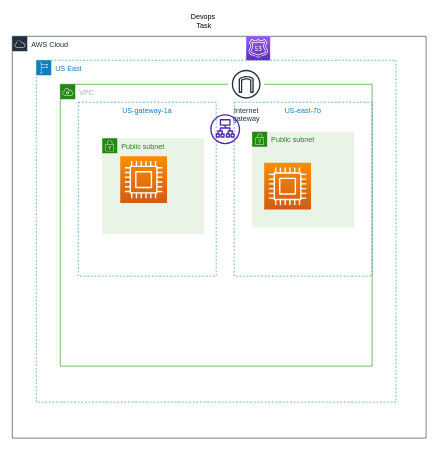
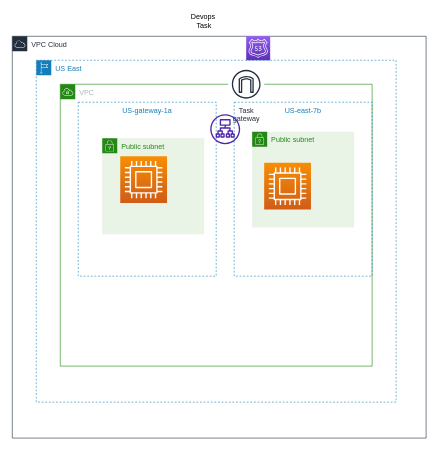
  <mxCell id="0" />
  <mxCell id="1" parent="0" />
- <mxCell id="2" value="AWS Cloud" style="points=[[0,0],[0.25,0],[0.5,0],[0.75,0],[1,0],[1,0.25],[1,0.5],[1,0.75],[1,1],[0.75,1],[0.5,1],[0.25,1],[0,1],[0,0.75],[0,0.5],[0,0.25]];outlineConnect=0;gradientColor=none;html=1;whiteSpace=wrap;fontSize=12;fontStyle=0;container=1;pointerEvents=0;collapsible=0;recursiveResize=0;shape=mxgraph.aws4.group;grIcon=mxgraph.aws4.group_aws_cloud;strokeColor=#232F3E;fillColor=none;verticalAlign=top;align=left;spacingLeft=30;fontColor=#232F3E;dashed=0;" vertex="1" parent="1"><mxGeometry x="20" y="60" width="690" height="670" as="geometry" /></mxCell>
+ <mxCell id="2" value="VPC Cloud" style="points=[[0,0],[0.25,0],[0.5,0],[0.75,0],[1,0],[1,0.25],[1,0.5],[1,0.75],[1,1],[0.75,1],[0.5,1],[0.25,1],[0,1],[0,0.75],[0,0.5],[0,0.25]];outlineConnect=0;gradientColor=none;html=1;whiteSpace=wrap;fontSize=12;fontStyle=0;container=1;pointerEvents=0;collapsible=0;recursiveResize=0;shape=mxgraph.aws4.group;grIcon=mxgraph.aws4.group_aws_cloud;strokeColor=#232F3E;fillColor=none;verticalAlign=top;align=left;spacingLeft=30;fontColor=#232F3E;dashed=0;" vertex="1" parent="1"><mxGeometry x="20" y="60" width="690" height="670" as="geometry" /></mxCell>
  <mxCell id="3" value="" style="sketch=0;points=[[0,0,0],[0.25,0,0],[0.5,0,0],[0.75,0,0],[1,0,0],[0,1,0],[0.25,1,0],[0.5,1,0],[0.75,1,0],[1,1,0],[0,0.25,0],[0,0.5,0],[0,0.75,0],[1,0.25,0],[1,0.5,0],[1,0.75,0]];outlineConnect=0;fontColor=#232F3E;gradientColor=#945DF2;gradientDirection=north;fillColor=#5A30B5;strokeColor=#ffffff;dashed=0;verticalLabelPosition=bottom;verticalAlign=top;align=center;html=1;fontSize=12;fontStyle=0;aspect=fixed;shape=mxgraph.aws4.resourceIcon;resIcon=mxgraph.aws4.route_53;" vertex="1" parent="2"><mxGeometry x="390" width="40" height="40" as="geometry" /></mxCell>
  <mxCell id="4" value="Devops&amp;nbsp; Task" style="text;html=1;strokeColor=none;fillColor=none;align=center;verticalAlign=middle;whiteSpace=wrap;rounded=0;" vertex="1" parent="1"><mxGeometry x="310" y="20" width="60" height="30" as="geometry" /></mxCell>
  <mxCell id="5" value="US East" style="points=[[0,0],[0.25,0],[0.5,0],[0.75,0],[1,0],[1,0.25],[1,0.5],[1,0.75],[1,1],[0.75,1],[0.5,1],[0.25,1],[0,1],[0,0.75],[0,0.5],[0,0.25]];outlineConnect=0;gradientColor=none;html=1;whiteSpace=wrap;fontSize=12;fontStyle=0;container=1;pointerEvents=0;collapsible=0;recursiveResize=0;shape=mxgraph.aws4.group;grIcon=mxgraph.aws4.group_region;strokeColor=#147EBA;fillColor=none;verticalAlign=top;align=left;spacingLeft=30;fontColor=#147EBA;dashed=1;" vertex="1" parent="1"><mxGeometry x="60" y="100" width="600" height="570" as="geometry" /></mxCell>
  <mxCell id="6" value="VPC" style="points=[[0,0],[0.25,0],[0.5,0],[0.75,0],[1,0],[1,0.25],[1,0.5],[1,0.75],[1,1],[0.75,1],[0.5,1],[0.25,1],[0,1],[0,0.75],[0,0.5],[0,0.25]];outlineConnect=0;gradientColor=none;html=1;whiteSpace=wrap;fontSize=12;fontStyle=0;container=1;pointerEvents=0;collapsible=0;recursiveResize=0;shape=mxgraph.aws4.group;grIcon=mxgraph.aws4.group_vpc;strokeColor=#248814;fillColor=none;verticalAlign=top;align=left;spacingLeft=30;fontColor=#AAB7B8;dashed=0;" vertex="1" parent="1"><mxGeometry x="100" y="140" width="520" height="470" as="geometry" /></mxCell>
  <mxCell id="7" value="US-gateway-1a" style="fillColor=none;strokeColor=#147EBA;dashed=1;verticalAlign=top;fontStyle=0;fontColor=#147EBA;" vertex="1" parent="6"><mxGeometry x="30" y="30" width="230" height="290" as="geometry" /></mxCell>
  <mxCell id="8" value="Public subnet" style="points=[[0,0],[0.25,0],[0.5,0],[0.75,0],[1,0],[1,0.25],[1,0.5],[1,0.75],[1,1],[0.75,1],[0.5,1],[0.25,1],[0,1],[0,0.75],[0,0.5],[0,0.25]];outlineConnect=0;gradientColor=none;html=1;whiteSpace=wrap;fontSize=12;fontStyle=0;container=1;pointerEvents=0;collapsible=0;recursiveResize=0;shape=mxgraph.aws4.group;grIcon=mxgraph.aws4.group_security_group;grStroke=0;strokeColor=#248814;fillColor=#E9F3E6;verticalAlign=top;align=left;spacingLeft=30;fontColor=#248814;dashed=0;" vertex="1" parent="6"><mxGeometry x="70" y="90" width="170" height="160" as="geometry" /></mxCell>
  <mxCell id="9" value="" style="sketch=0;points=[[0,0,0],[0.25,0,0],[0.5,0,0],[0.75,0,0],[1,0,0],[0,1,0],[0.25,1,0],[0.5,1,0],[0.75,1,0],[1,1,0],[0,0.25,0],[0,0.5,0],[0,0.75,0],[1,0.25,0],[1,0.5,0],[1,0.75,0]];outlineConnect=0;fontColor=#232F3E;gradientColor=#F78E04;gradientDirection=north;fillColor=#D05C17;strokeColor=#ffffff;dashed=0;verticalLabelPosition=bottom;verticalAlign=top;align=center;html=1;fontSize=12;fontStyle=0;aspect=fixed;shape=mxgraph.aws4.resourceIcon;resIcon=mxgraph.aws4.compute;" vertex="1" parent="6"><mxGeometry x="100" y="120" width="78" height="78" as="geometry" /></mxCell>
- <mxCell id="10" value="Internet&#10;gateway" style="sketch=0;outlineConnect=0;fontColor=#232F3E;gradientColor=none;strokeColor=#232F3E;fillColor=#ffffff;dashed=0;verticalLabelPosition=bottom;verticalAlign=top;align=center;html=1;fontSize=12;fontStyle=0;aspect=fixed;shape=mxgraph.aws4.resourceIcon;resIcon=mxgraph.aws4.internet_gateway;" vertex="1" parent="6"><mxGeometry x="280" y="-30" width="60" height="60" as="geometry" /></mxCell>
+ <mxCell id="10" value="Task&#10;gateway" style="sketch=0;outlineConnect=0;fontColor=#232F3E;gradientColor=none;strokeColor=#232F3E;fillColor=#ffffff;dashed=0;verticalLabelPosition=bottom;verticalAlign=top;align=center;html=1;fontSize=12;fontStyle=0;aspect=fixed;shape=mxgraph.aws4.resourceIcon;resIcon=mxgraph.aws4.internet_gateway;" vertex="1" parent="6"><mxGeometry x="280" y="-30" width="60" height="60" as="geometry" /></mxCell>
  <mxCell id="11" value="US-east-7b" style="fillColor=none;strokeColor=#147EBA;dashed=1;verticalAlign=top;fontStyle=0;fontColor=#147EBA;" vertex="1" parent="6"><mxGeometry x="290" y="30" width="230" height="290" as="geometry" /></mxCell>
  <mxCell id="12" value="Public subnet" style="points=[[0,0],[0.25,0],[0.5,0],[0.75,0],[1,0],[1,0.25],[1,0.5],[1,0.75],[1,1],[0.75,1],[0.5,1],[0.25,1],[0,1],[0,0.75],[0,0.5],[0,0.25]];outlineConnect=0;gradientColor=none;html=1;whiteSpace=wrap;fontSize=12;fontStyle=0;container=1;pointerEvents=0;collapsible=0;recursiveResize=0;shape=mxgraph.aws4.group;grIcon=mxgraph.aws4.group_security_group;grStroke=0;strokeColor=#248814;fillColor=#E9F3E6;verticalAlign=top;align=left;spacingLeft=30;fontColor=#248814;dashed=0;" vertex="1" parent="6"><mxGeometry x="320" y="79" width="170" height="160" as="geometry" /></mxCell>
  <mxCell id="13" value="" style="sketch=0;points=[[0,0,0],[0.25,0,0],[0.5,0,0],[0.75,0,0],[1,0,0],[0,1,0],[0.25,1,0],[0.5,1,0],[0.75,1,0],[1,1,0],[0,0.25,0],[0,0.5,0],[0,0.75,0],[1,0.25,0],[1,0.5,0],[1,0.75,0]];outlineConnect=0;fontColor=#232F3E;gradientColor=#F78E04;gradientDirection=north;fillColor=#D05C17;strokeColor=#ffffff;dashed=0;verticalLabelPosition=bottom;verticalAlign=top;align=center;html=1;fontSize=12;fontStyle=0;aspect=fixed;shape=mxgraph.aws4.resourceIcon;resIcon=mxgraph.aws4.compute;" vertex="1" parent="12"><mxGeometry x="20" y="52" width="78" height="78" as="geometry" /></mxCell>
  <mxCell id="14" value="" style="sketch=0;outlineConnect=0;fontColor=#232F3E;gradientColor=none;fillColor=#4D27AA;strokeColor=none;dashed=0;verticalLabelPosition=bottom;verticalAlign=top;align=center;html=1;fontSize=12;fontStyle=0;aspect=fixed;pointerEvents=1;shape=mxgraph.aws4.application_load_balancer;" vertex="1" parent="6"><mxGeometry x="250" y="50" width="50" height="50" as="geometry" /></mxCell>
